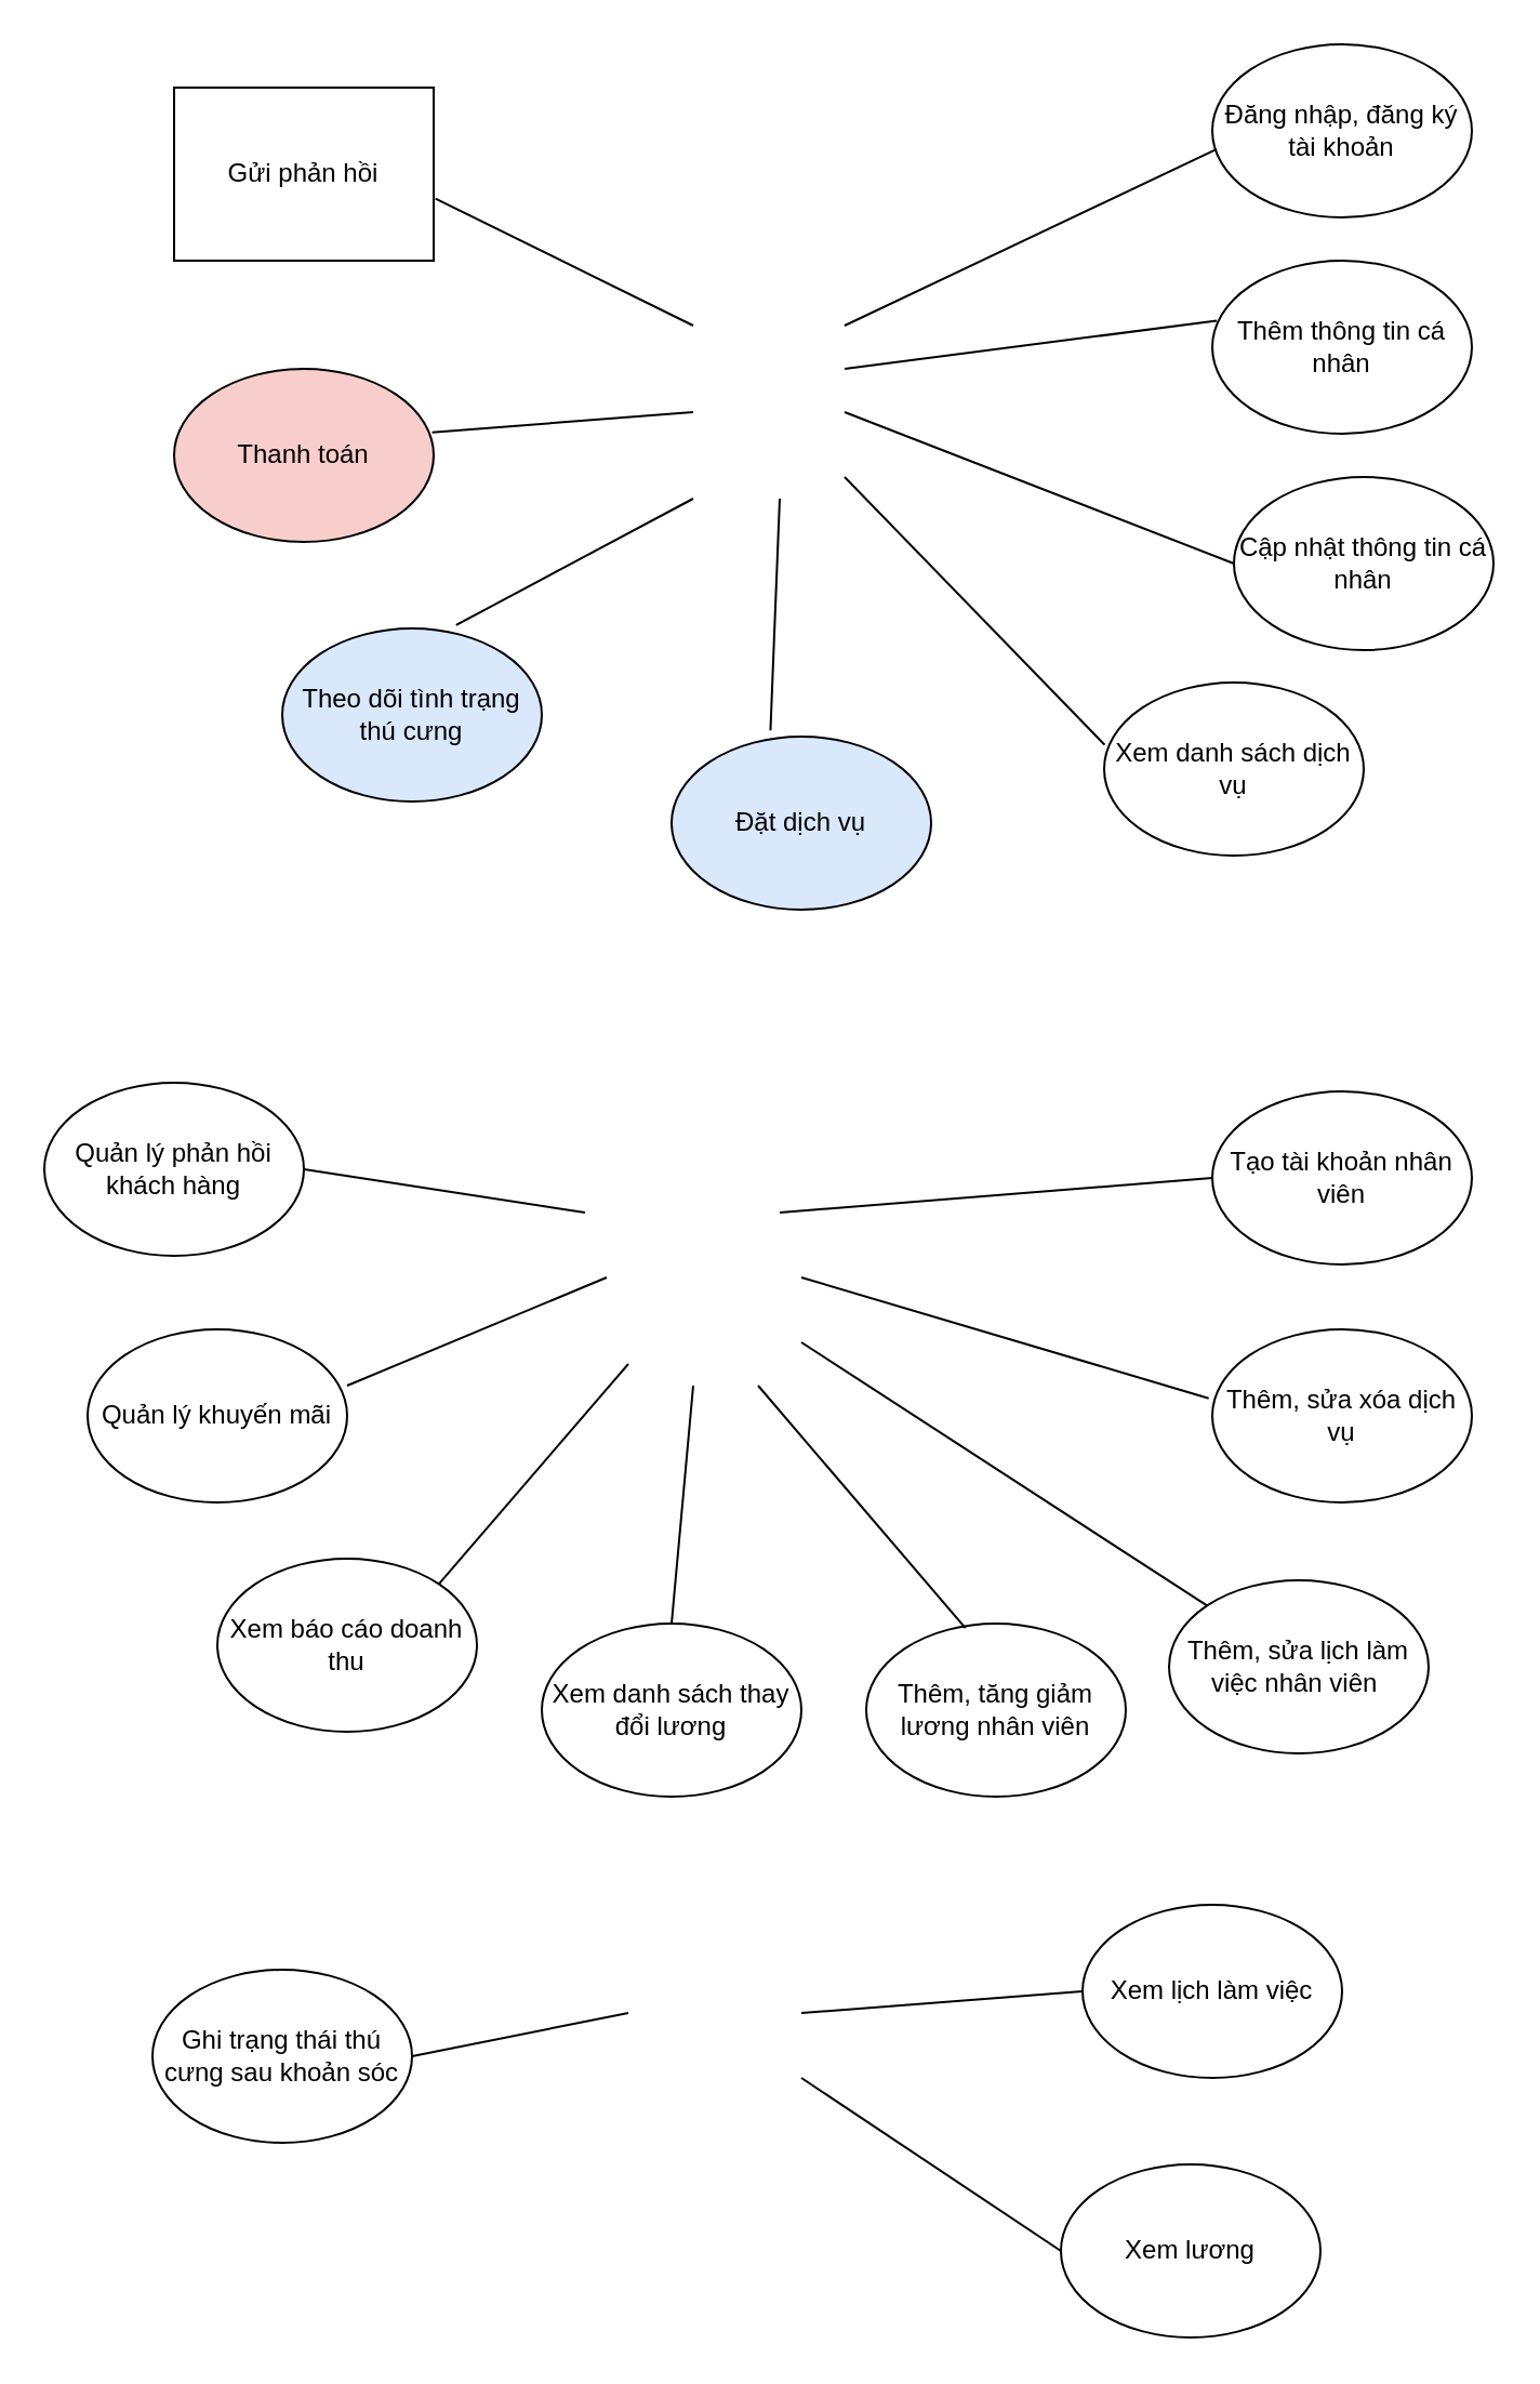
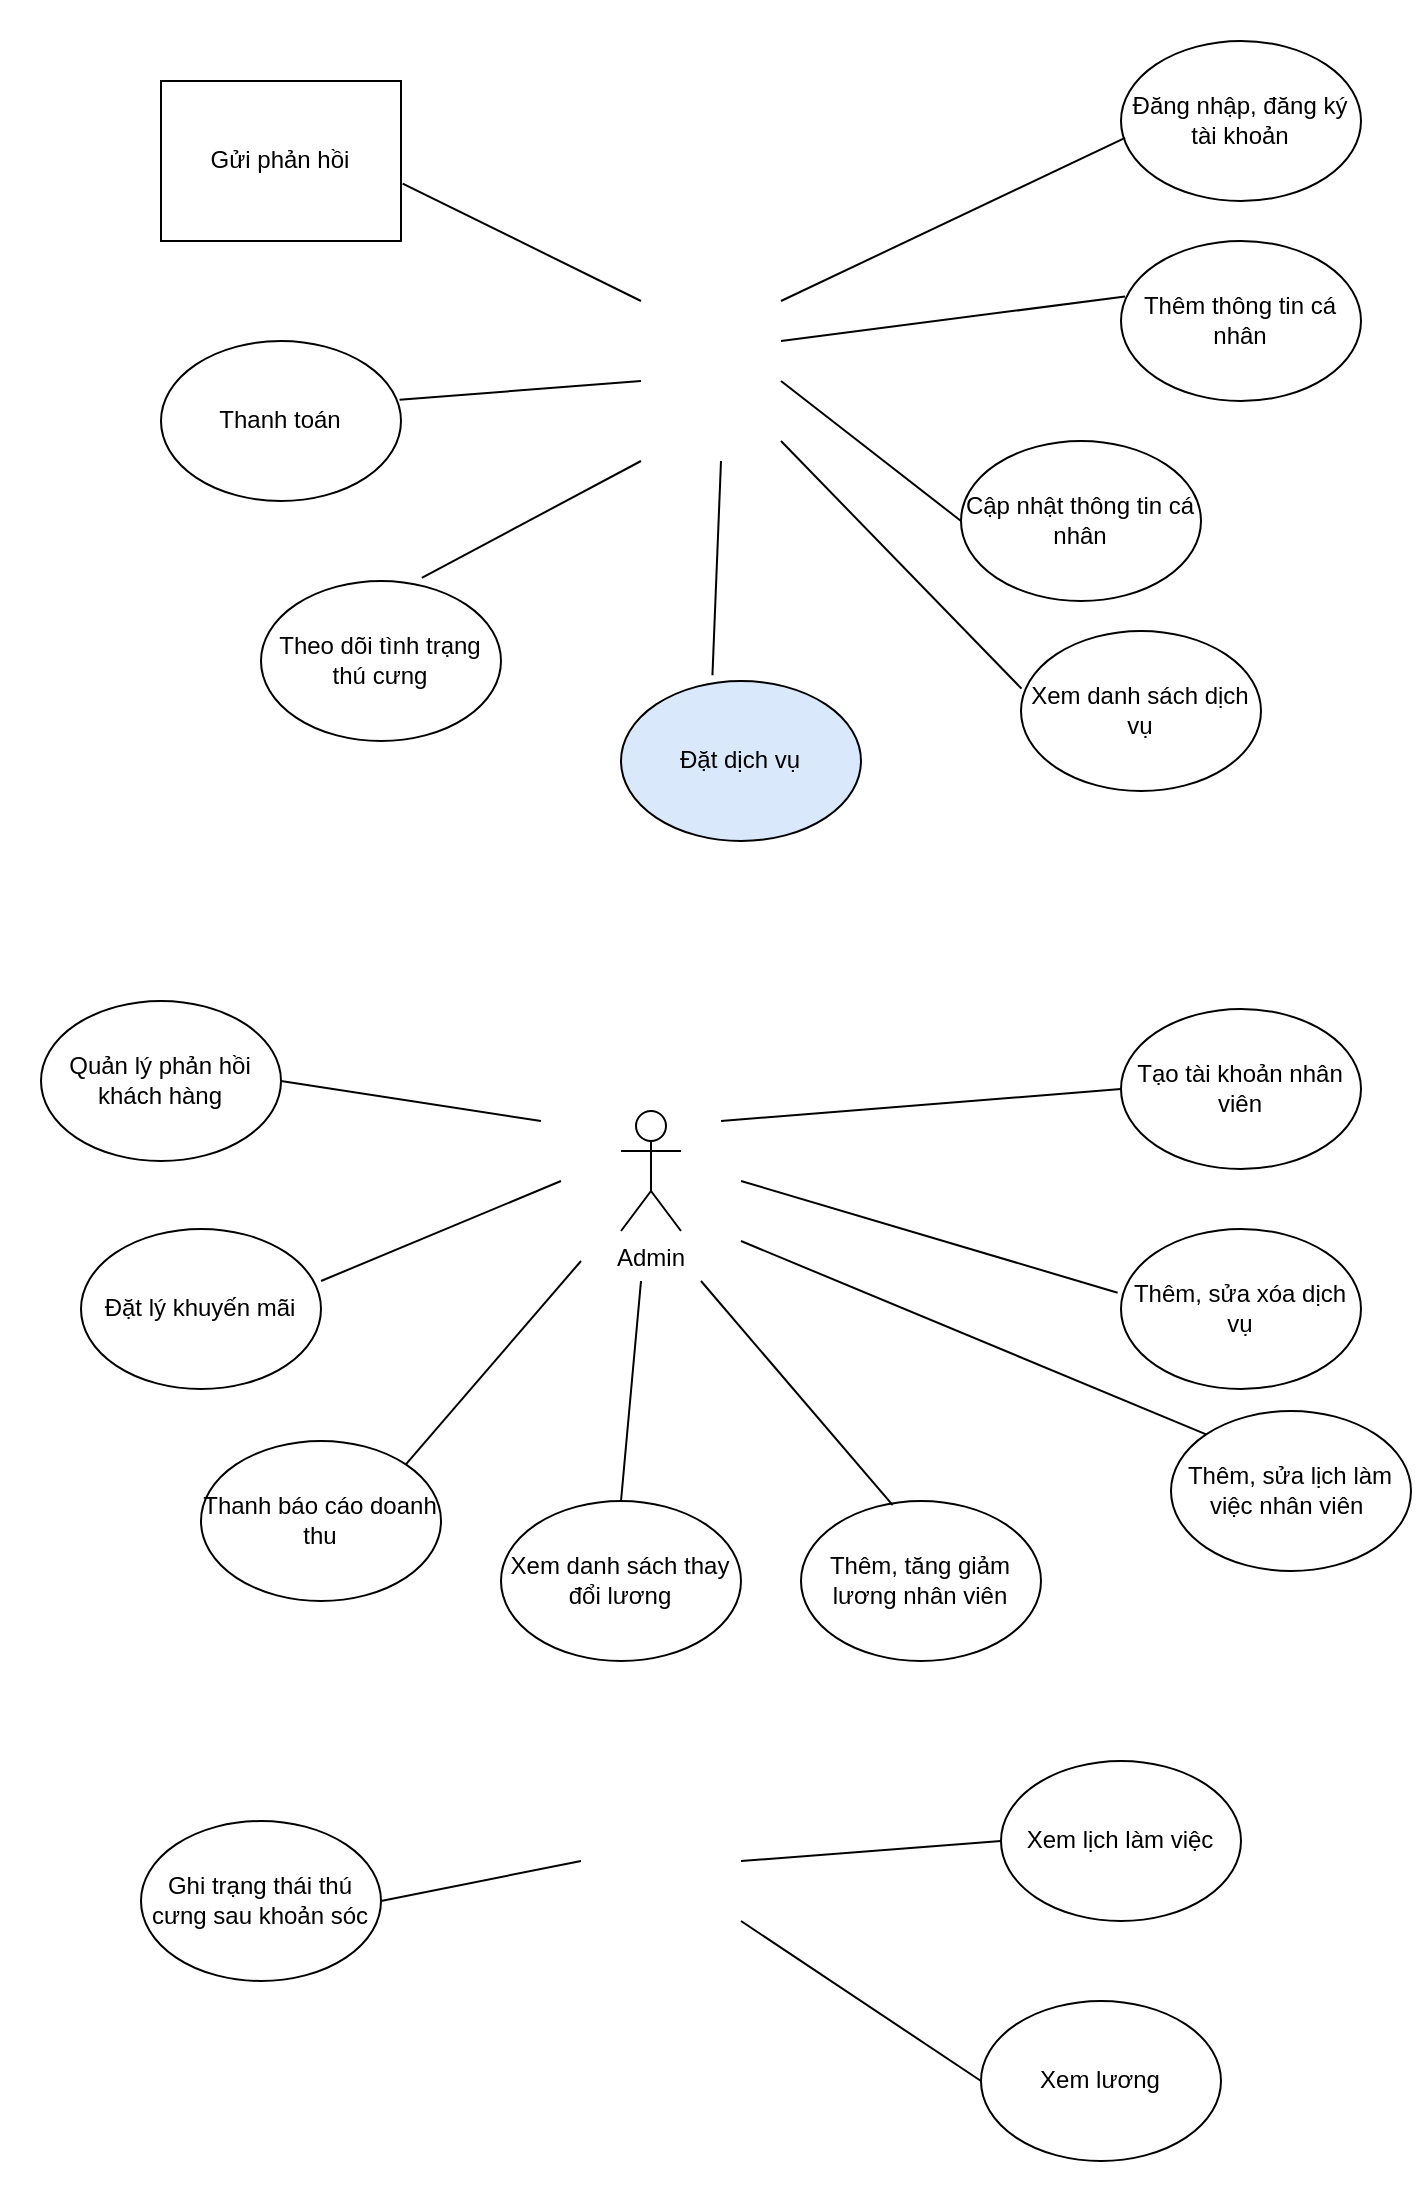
  <mxCell id="0" />
  <mxCell id="1" parent="0" />
  <mxCell id="2" value="Đăng nhập, đăng ký tài khoản" style="ellipse;whiteSpace=wrap;html=1;" parent="1" vertex="1"><mxGeometry x="560" y="20" width="120" height="80" as="geometry" /></mxCell>
+ <mxCell id="3" value="Admin" style="shape=umlActor;verticalLabelPosition=bottom;verticalAlign=top;html=1;outlineConnect=0;" parent="1" vertex="1"><mxGeometry x="310" y="555" width="30" height="60" as="geometry" /></mxCell>
  <mxCell id="4" value="" style="endArrow=none;html=1;rounded=0;entryX=0.017;entryY=0.606;entryDx=0;entryDy=0;entryPerimeter=0;" edge="1" parent="1" target="2"><mxGeometry width="50" height="50" relative="1" as="geometry"><mxPoint x="390" y="150" as="sourcePoint" /><mxPoint x="90" y="120" as="targetPoint" /></mxGeometry></mxCell>
  <mxCell id="5" value="Thêm thông tin cá nhân" style="ellipse;whiteSpace=wrap;html=1;" vertex="1" parent="1"><mxGeometry x="560" y="120" width="120" height="80" as="geometry" /></mxCell>
- <mxCell id="6" value="Cập nhật thông tin cá nhân" style="ellipse;whiteSpace=wrap;html=1;" vertex="1" parent="1"><mxGeometry x="570" y="220" width="120" height="80" as="geometry" /></mxCell>
+ <mxCell id="6" value="Cập nhật thông tin cá nhân" style="ellipse;whiteSpace=wrap;html=1;" vertex="1" parent="1"><mxGeometry x="480" y="220" width="120" height="80" as="geometry" /></mxCell>
  <mxCell id="7" value="" style="endArrow=none;html=1;rounded=0;entryX=0.017;entryY=0.347;entryDx=0;entryDy=0;entryPerimeter=0;" edge="1" parent="1" target="5"><mxGeometry width="50" height="50" relative="1" as="geometry"><mxPoint x="390" y="170" as="sourcePoint" /><mxPoint x="120" y="170" as="targetPoint" /></mxGeometry></mxCell>
  <mxCell id="8" value="" style="endArrow=none;html=1;rounded=0;entryX=0;entryY=0.5;entryDx=0;entryDy=0;" edge="1" parent="1" target="6"><mxGeometry width="50" height="50" relative="1" as="geometry"><mxPoint x="390" y="190" as="sourcePoint" /><mxPoint x="110" y="250" as="targetPoint" /></mxGeometry></mxCell>
  <mxCell id="9" value="Xem danh sách dịch vụ" style="ellipse;whiteSpace=wrap;html=1;" vertex="1" parent="1"><mxGeometry x="510" y="315" width="120" height="80" as="geometry" /></mxCell>
  <mxCell id="10" value="" style="endArrow=none;html=1;rounded=0;exitX=0.002;exitY=0.36;exitDx=0;exitDy=0;exitPerimeter=0;" edge="1" parent="1" source="9"><mxGeometry width="50" height="50" relative="1" as="geometry"><mxPoint x="400" y="320" as="sourcePoint" /><mxPoint x="390" y="220" as="targetPoint" /></mxGeometry></mxCell>
  <mxCell id="11" value="Đặt dịch vụ" style="ellipse;whiteSpace=wrap;html=1;fillColor=#dae8fc;" vertex="1" parent="1"><mxGeometry x="310" y="340" width="120" height="80" as="geometry" /></mxCell>
  <mxCell id="12" value="" style="endArrow=none;html=1;rounded=0;exitX=0.381;exitY=-0.036;exitDx=0;exitDy=0;exitPerimeter=0;" edge="1" parent="1" source="11"><mxGeometry width="50" height="50" relative="1" as="geometry"><mxPoint x="310" y="280" as="sourcePoint" /><mxPoint x="360" y="230" as="targetPoint" /></mxGeometry></mxCell>
- <mxCell id="13" value="Theo dõi tình trạng thú cưng" style="ellipse;whiteSpace=wrap;html=1;fillColor=#dae8fc;" vertex="1" parent="1"><mxGeometry x="130" y="290" width="120" height="80" as="geometry" /></mxCell>
- <mxCell id="14" value="Thanh toán" style="ellipse;whiteSpace=wrap;html=1;fillColor=#f8cecc;" vertex="1" parent="1"><mxGeometry x="80" y="170" width="120" height="80" as="geometry" /></mxCell>
+ <mxCell id="13" value="Theo dõi tình trạng thú cưng" style="ellipse;whiteSpace=wrap;html=1;" vertex="1" parent="1"><mxGeometry x="130" y="290" width="120" height="80" as="geometry" /></mxCell>
+ <mxCell id="14" value="Thanh toán" style="ellipse;whiteSpace=wrap;html=1;" vertex="1" parent="1"><mxGeometry x="80" y="170" width="120" height="80" as="geometry" /></mxCell>
  <mxCell id="15" value="Gửi phản hồi" style="whiteSpace=wrap;html=1;rounded=0;" vertex="1" parent="1"><mxGeometry x="80" y="40" width="120" height="80" as="geometry" /></mxCell>
  <mxCell id="16" value="" style="endArrow=none;html=1;rounded=0;entryX=1.007;entryY=0.641;entryDx=0;entryDy=0;entryPerimeter=0;" edge="1" parent="1" target="15"><mxGeometry width="50" height="50" relative="1" as="geometry"><mxPoint x="320" y="150" as="sourcePoint" /><mxPoint x="70" y="150" as="targetPoint" /></mxGeometry></mxCell>
  <mxCell id="17" value="" style="endArrow=none;html=1;rounded=0;exitX=0.994;exitY=0.367;exitDx=0;exitDy=0;exitPerimeter=0;" edge="1" parent="1" source="14"><mxGeometry width="50" height="50" relative="1" as="geometry"><mxPoint x="180" y="260" as="sourcePoint" /><mxPoint x="320" y="190" as="targetPoint" /></mxGeometry></mxCell>
  <mxCell id="18" value="" style="endArrow=none;html=1;rounded=0;exitX=0.67;exitY=-0.02;exitDx=0;exitDy=0;exitPerimeter=0;" edge="1" parent="1" source="13"><mxGeometry width="50" height="50" relative="1" as="geometry"><mxPoint x="270" y="280" as="sourcePoint" /><mxPoint x="320" y="230" as="targetPoint" /></mxGeometry></mxCell>
  <mxCell id="19" value="Tạo tài khoản nhân viên" style="ellipse;whiteSpace=wrap;html=1;" vertex="1" parent="1"><mxGeometry x="560" y="504" width="120" height="80" as="geometry" /></mxCell>
  <mxCell id="20" value="" style="endArrow=none;html=1;rounded=0;entryX=0;entryY=0.5;entryDx=0;entryDy=0;" edge="1" parent="1" target="19"><mxGeometry width="50" height="50" relative="1" as="geometry"><mxPoint x="360" y="560" as="sourcePoint" /><mxPoint x="410" y="540" as="targetPoint" /></mxGeometry></mxCell>
  <mxCell id="21" value="Thêm, sửa xóa dịch vụ" style="ellipse;whiteSpace=wrap;html=1;" vertex="1" parent="1"><mxGeometry x="560" y="614" width="120" height="80" as="geometry" /></mxCell>
- <mxCell id="22" value="Thêm, sửa lịch làm việc nhân viên&amp;nbsp;" style="ellipse;whiteSpace=wrap;html=1;" vertex="1" parent="1"><mxGeometry x="540" y="730" width="120" height="80" as="geometry" /></mxCell>
+ <mxCell id="22" value="Thêm, sửa lịch làm việc nhân viên&amp;nbsp;" style="ellipse;whiteSpace=wrap;html=1;" vertex="1" parent="1"><mxGeometry x="585" y="705" width="120" height="80" as="geometry" /></mxCell>
  <mxCell id="23" value="" style="endArrow=none;html=1;rounded=0;entryX=-0.014;entryY=0.398;entryDx=0;entryDy=0;entryPerimeter=0;" edge="1" parent="1" target="21"><mxGeometry width="50" height="50" relative="1" as="geometry"><mxPoint x="370" y="590" as="sourcePoint" /><mxPoint x="440" y="600" as="targetPoint" /></mxGeometry></mxCell>
  <mxCell id="24" value="" style="endArrow=none;html=1;rounded=0;exitX=0;exitY=0;exitDx=0;exitDy=0;" edge="1" parent="1" source="22"><mxGeometry width="50" height="50" relative="1" as="geometry"><mxPoint x="340" y="710" as="sourcePoint" /><mxPoint x="370" y="620" as="targetPoint" /></mxGeometry></mxCell>
  <mxCell id="25" value="Thêm, tăng giảm lương nhân viên" style="ellipse;whiteSpace=wrap;html=1;" vertex="1" parent="1"><mxGeometry x="400" y="750" width="120" height="80" as="geometry" /></mxCell>
  <mxCell id="26" value="Xem danh sách thay đổi lương" style="ellipse;whiteSpace=wrap;html=1;" vertex="1" parent="1"><mxGeometry x="250" y="750" width="120" height="80" as="geometry" /></mxCell>
  <mxCell id="27" value="" style="endArrow=none;html=1;rounded=0;exitX=0.382;exitY=0.026;exitDx=0;exitDy=0;exitPerimeter=0;" edge="1" parent="1" source="25"><mxGeometry width="50" height="50" relative="1" as="geometry"><mxPoint x="290" y="690" as="sourcePoint" /><mxPoint x="350" y="640" as="targetPoint" /></mxGeometry></mxCell>
  <mxCell id="28" value="" style="endArrow=none;html=1;rounded=0;exitX=0.5;exitY=0;exitDx=0;exitDy=0;" edge="1" parent="1" source="26"><mxGeometry width="50" height="50" relative="1" as="geometry"><mxPoint x="260" y="690" as="sourcePoint" /><mxPoint x="320" y="640" as="targetPoint" /></mxGeometry></mxCell>
- <mxCell id="29" value="Xem báo cáo doanh thu" style="ellipse;whiteSpace=wrap;html=1;" vertex="1" parent="1"><mxGeometry x="100" y="720" width="120" height="80" as="geometry" /></mxCell>
+ <mxCell id="29" value="Thanh báo cáo doanh thu" style="ellipse;whiteSpace=wrap;html=1;" vertex="1" parent="1"><mxGeometry x="100" y="720" width="120" height="80" as="geometry" /></mxCell>
  <mxCell id="30" value="" style="endArrow=none;html=1;rounded=0;exitX=1;exitY=0;exitDx=0;exitDy=0;" edge="1" parent="1" source="29"><mxGeometry width="50" height="50" relative="1" as="geometry"><mxPoint x="240" y="680" as="sourcePoint" /><mxPoint x="290" y="630" as="targetPoint" /></mxGeometry></mxCell>
- <mxCell id="31" value="Quản lý khuyến mãi" style="ellipse;whiteSpace=wrap;html=1;" vertex="1" parent="1"><mxGeometry x="40" y="614" width="120" height="80" as="geometry" /></mxCell>
+ <mxCell id="31" value="Đặt lý khuyến mãi" style="ellipse;whiteSpace=wrap;html=1;" vertex="1" parent="1"><mxGeometry x="40" y="614" width="120" height="80" as="geometry" /></mxCell>
  <mxCell id="32" value="Quản lý phản hồi khách hàng" style="ellipse;whiteSpace=wrap;html=1;" vertex="1" parent="1"><mxGeometry x="20" y="500" width="120" height="80" as="geometry" /></mxCell>
  <mxCell id="33" value="" style="endArrow=none;html=1;rounded=0;" edge="1" parent="1"><mxGeometry width="50" height="50" relative="1" as="geometry"><mxPoint x="160" y="640" as="sourcePoint" /><mxPoint x="280" y="590" as="targetPoint" /></mxGeometry></mxCell>
  <mxCell id="34" value="" style="endArrow=none;html=1;rounded=0;exitX=1;exitY=0.5;exitDx=0;exitDy=0;" edge="1" parent="1" source="32"><mxGeometry width="50" height="50" relative="1" as="geometry"><mxPoint x="190" y="560" as="sourcePoint" /><mxPoint x="270" y="560" as="targetPoint" /></mxGeometry></mxCell>
  <mxCell id="35" value="Xem lịch làm việc" style="ellipse;whiteSpace=wrap;html=1;" vertex="1" parent="1"><mxGeometry x="500" y="880" width="120" height="80" as="geometry" /></mxCell>
  <mxCell id="36" value="Xem lương" style="ellipse;whiteSpace=wrap;html=1;" vertex="1" parent="1"><mxGeometry x="490" y="1000" width="120" height="80" as="geometry" /></mxCell>
  <mxCell id="37" value="" style="endArrow=none;html=1;rounded=0;entryX=0;entryY=0.5;entryDx=0;entryDy=0;" edge="1" parent="1" target="35"><mxGeometry width="50" height="50" relative="1" as="geometry"><mxPoint x="370" y="930" as="sourcePoint" /><mxPoint x="420" y="880" as="targetPoint" /></mxGeometry></mxCell>
  <mxCell id="38" value="" style="endArrow=none;html=1;rounded=0;entryX=0;entryY=0.5;entryDx=0;entryDy=0;" edge="1" parent="1" target="36"><mxGeometry width="50" height="50" relative="1" as="geometry"><mxPoint x="370" y="960" as="sourcePoint" /><mxPoint x="440" y="950" as="targetPoint" /></mxGeometry></mxCell>
  <mxCell id="39" value="Ghi trạng thái thú cưng sau khoản sóc" style="ellipse;whiteSpace=wrap;html=1;" vertex="1" parent="1"><mxGeometry x="70" y="910" width="120" height="80" as="geometry" /></mxCell>
  <mxCell id="40" value="" style="endArrow=none;html=1;rounded=0;exitX=1;exitY=0.5;exitDx=0;exitDy=0;" edge="1" parent="1" source="39"><mxGeometry width="50" height="50" relative="1" as="geometry"><mxPoint x="220" y="940" as="sourcePoint" /><mxPoint x="290" y="930" as="targetPoint" /></mxGeometry></mxCell>
